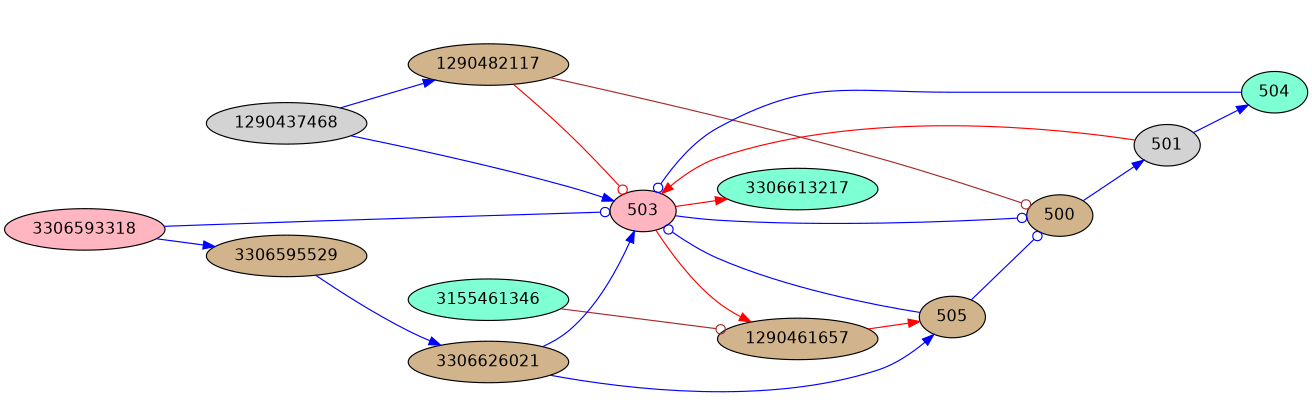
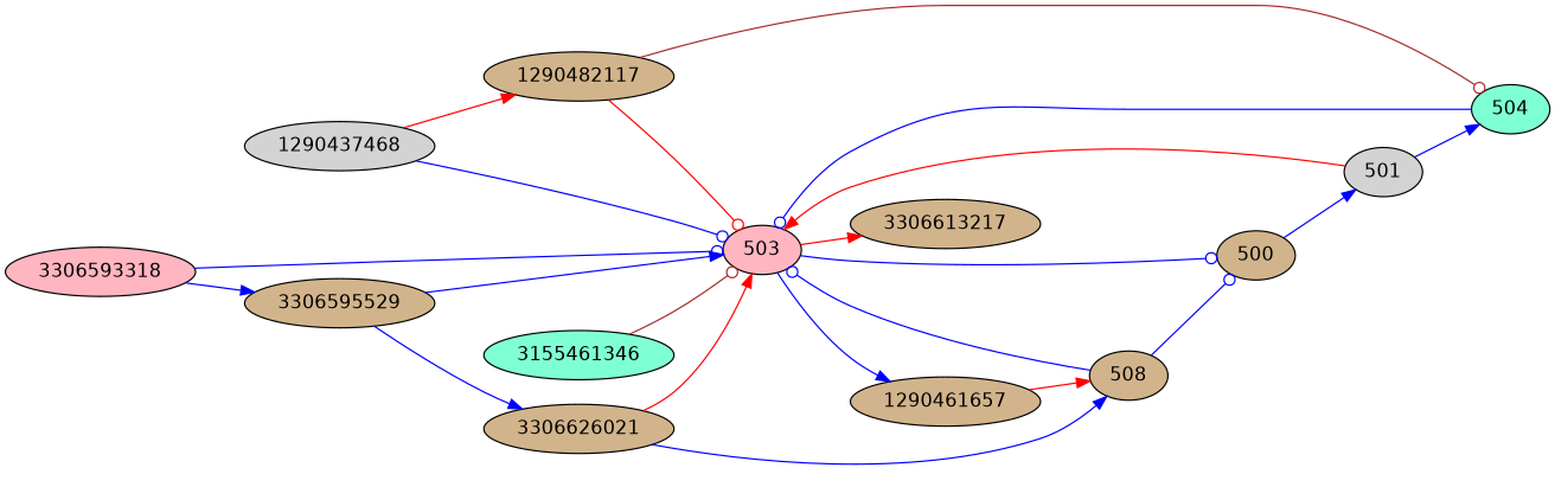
  strict digraph {
    fontname="DejaVu Sans"
    rankdir=LR
    node [fillcolor=tan fontname="DejaVu Sans" style=filled]
    edge [arrowhead=normal color=blue fontname="DejaVu Sans"]
    3155461346 [fillcolor=aquamarine]
    503 [fillcolor=lightpink]
    500
-   3306613217 [fillcolor=aquamarine]
+   3306613217
    1290461657
    3306626021
-   505
+   505 [label=508]
    1290482117
    504 [fillcolor=aquamarine]
    3306593318 [fillcolor=lightpink]
    3306595529
    501 [fillcolor=lightgrey]
    1290437468 [fillcolor=lightgrey]
-   3155461346 -> 1290461657 [arrowhead=odot color=brown]
+   3155461346 -> 503 [arrowhead=odot color=brown]
    503 -> 500 [arrowhead=odot]
    503 -> 3306613217 [color=red]
-   503 -> 1290461657 [color=red]
+   503 -> 1290461657
    500 -> 501
    1290461657 -> 505 [color=red]
-   3306626021 -> 503
+   3306626021 -> 503 [color=red]
    3306626021 -> 505
    505 -> 503 [arrowhead=odot]
    505 -> 500 [arrowhead=odot]
    1290482117 -> 503 [arrowhead=odot color=red]
-   1290482117 -> 500 [arrowhead=odot color=brown]
+   1290482117 -> 504 [arrowhead=odot color=brown]
    504 -> 503 [arrowhead=odot]
    3306593318 -> 503 [arrowhead=odot]
    3306593318 -> 3306595529
+   3306595529 -> 503
    3306595529 -> 3306626021
    501 -> 503 [color=red]
    501 -> 504
-   1290437468 -> 503
-   1290437468 -> 1290482117
+   1290437468 -> 503 [arrowhead=odot]
+   1290437468 -> 1290482117 [color=red]
  }
